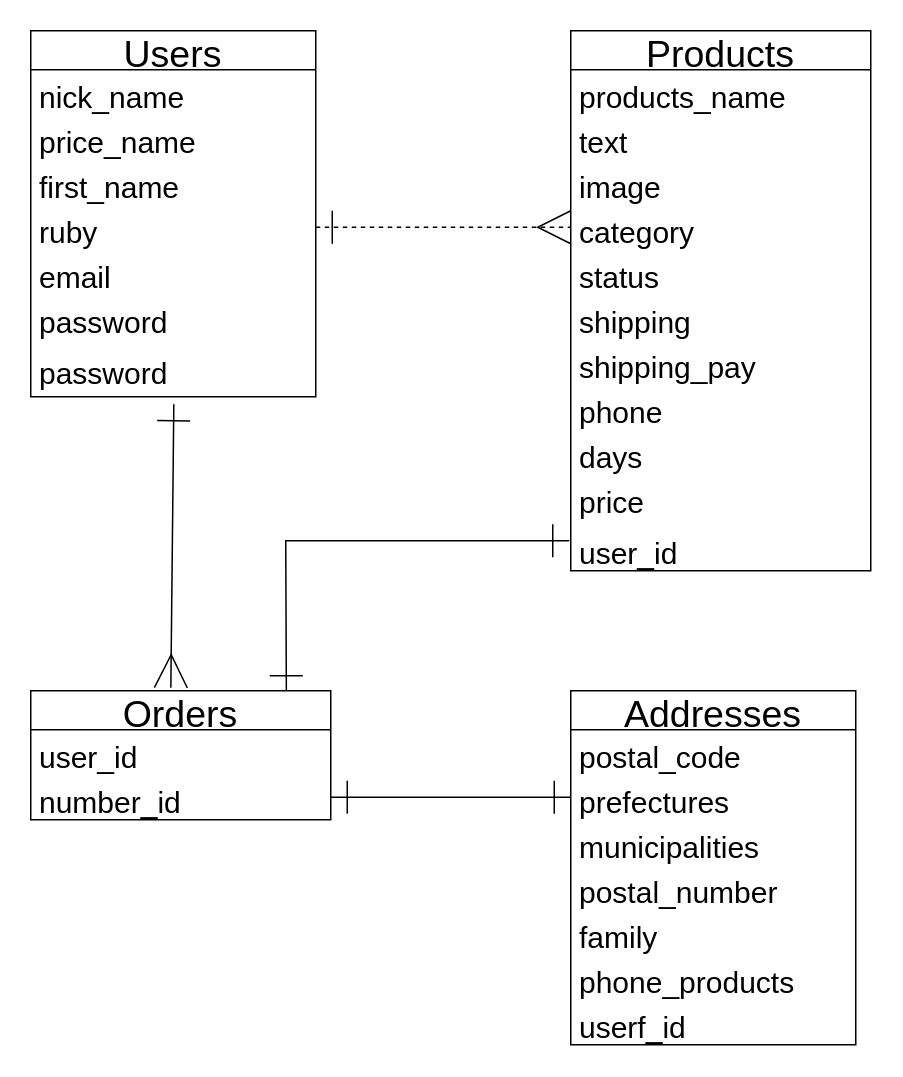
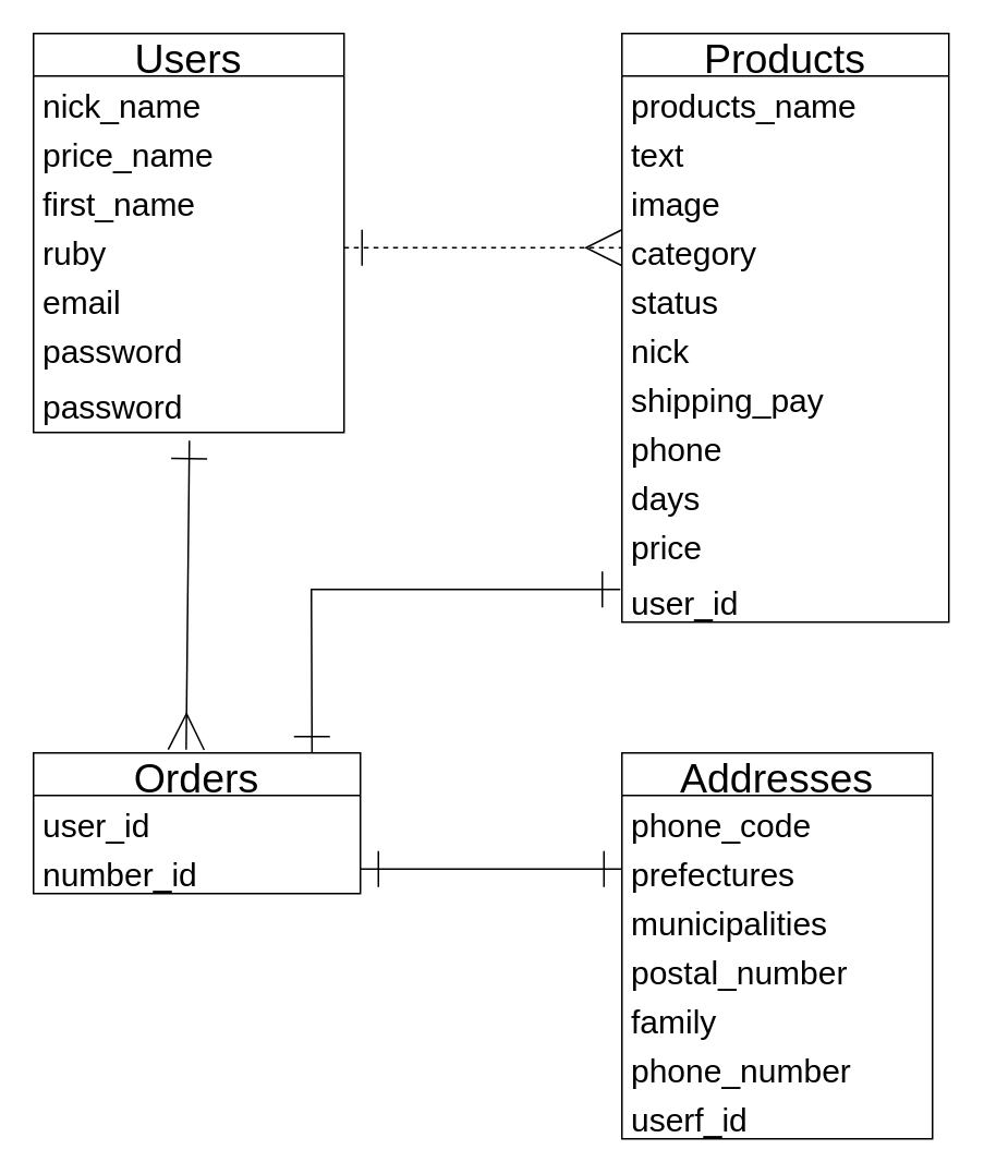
  <mxCell id="0" />
  <mxCell id="1" parent="0" />
  <mxCell id="2" value="Users" style="swimlane;fontStyle=0;childLayout=stackLayout;horizontal=1;startSize=26;horizontalStack=0;resizeParent=1;resizeParentMax=0;resizeLast=0;collapsible=1;marginBottom=0;align=center;fontSize=25;" parent="1" vertex="1"><mxGeometry x="20" y="20" width="190" height="244" as="geometry"><mxRectangle x="40" y="160" width="50" height="26" as="alternateBounds" /></mxGeometry></mxCell>
  <mxCell id="3" value="nick_name" style="text;strokeColor=none;fillColor=none;spacingLeft=4;spacingRight=4;overflow=hidden;rotatable=0;points=[[0,0.5],[1,0.5]];portConstraint=eastwest;fontSize=20;" parent="2" vertex="1"><mxGeometry y="26" width="190" height="30" as="geometry" /></mxCell>
  <mxCell id="4" value="price_name" style="text;strokeColor=none;fillColor=none;spacingLeft=4;spacingRight=4;overflow=hidden;rotatable=0;points=[[0,0.5],[1,0.5]];portConstraint=eastwest;fontSize=20;" parent="2" vertex="1"><mxGeometry y="56" width="190" height="30" as="geometry" /></mxCell>
  <mxCell id="5" value="first_name" style="text;strokeColor=none;fillColor=none;spacingLeft=4;spacingRight=4;overflow=hidden;rotatable=0;points=[[0,0.5],[1,0.5]];portConstraint=eastwest;fontSize=20;" parent="2" vertex="1"><mxGeometry y="86" width="190" height="30" as="geometry" /></mxCell>
  <mxCell id="6" value="ruby&#10;" style="text;strokeColor=none;fillColor=none;spacingLeft=4;spacingRight=4;overflow=hidden;rotatable=0;points=[[0,0.5],[1,0.5]];portConstraint=eastwest;fontSize=20;" parent="2" vertex="1"><mxGeometry y="116" width="190" height="30" as="geometry" /></mxCell>
  <mxCell id="7" value="email" style="text;strokeColor=none;fillColor=none;spacingLeft=4;spacingRight=4;overflow=hidden;rotatable=0;points=[[0,0.5],[1,0.5]];portConstraint=eastwest;fontSize=20;" parent="2" vertex="1"><mxGeometry y="146" width="190" height="30" as="geometry" /></mxCell>
  <mxCell id="8" value="password" style="text;strokeColor=none;fillColor=none;spacingLeft=4;spacingRight=4;overflow=hidden;rotatable=0;points=[[0,0.5],[1,0.5]];portConstraint=eastwest;fontSize=20;" parent="2" vertex="1"><mxGeometry y="176" width="190" height="34" as="geometry" /></mxCell>
  <mxCell id="9" value="password" style="text;strokeColor=none;fillColor=none;spacingLeft=4;spacingRight=4;overflow=hidden;rotatable=0;points=[[0,0.5],[1,0.5]];portConstraint=eastwest;fontSize=20;" parent="2" vertex="1"><mxGeometry y="210" width="190" height="34" as="geometry" /></mxCell>
  <mxCell id="10" style="edgeStyle=none;rounded=0;orthogonalLoop=1;jettySize=auto;html=1;entryX=0.852;entryY=0.012;entryDx=0;entryDy=0;startArrow=ERone;startFill=0;startSize=20;sourcePerimeterSpacing=0;endArrow=ERone;endFill=0;endSize=20;targetPerimeterSpacing=6;strokeWidth=1;fontSize=25;entryPerimeter=0;" parent="1" target="32" edge="1"><mxGeometry relative="1" as="geometry"><mxPoint x="379" y="360" as="sourcePoint" /><Array as="points"><mxPoint x="340" y="360" /><mxPoint x="190" y="360" /></Array></mxGeometry></mxCell>
  <mxCell id="11" value="Products" style="swimlane;fontStyle=0;childLayout=stackLayout;horizontal=1;startSize=26;horizontalStack=0;resizeParent=1;resizeParentMax=0;resizeLast=0;collapsible=1;marginBottom=0;align=center;fontSize=25;" parent="1" vertex="1"><mxGeometry x="380" y="20" width="200" height="360" as="geometry"><mxRectangle x="40" y="160" width="50" height="26" as="alternateBounds" /></mxGeometry></mxCell>
  <mxCell id="12" value="products_name" style="text;strokeColor=none;fillColor=none;spacingLeft=4;spacingRight=4;overflow=hidden;rotatable=0;points=[[0,0.5],[1,0.5]];portConstraint=eastwest;fontSize=20;" parent="11" vertex="1"><mxGeometry y="26" width="200" height="30" as="geometry" /></mxCell>
  <mxCell id="13" value="text" style="text;strokeColor=none;fillColor=none;spacingLeft=4;spacingRight=4;overflow=hidden;rotatable=0;points=[[0,0.5],[1,0.5]];portConstraint=eastwest;fontSize=20;" parent="11" vertex="1"><mxGeometry y="56" width="200" height="30" as="geometry" /></mxCell>
  <mxCell id="14" value="image" style="text;strokeColor=none;fillColor=none;spacingLeft=4;spacingRight=4;overflow=hidden;rotatable=0;points=[[0,0.5],[1,0.5]];portConstraint=eastwest;fontSize=20;" parent="11" vertex="1"><mxGeometry y="86" width="200" height="30" as="geometry" /></mxCell>
  <mxCell id="15" value="category" style="text;strokeColor=none;fillColor=none;spacingLeft=4;spacingRight=4;overflow=hidden;rotatable=0;points=[[0,0.5],[1,0.5]];portConstraint=eastwest;fontSize=20;" parent="11" vertex="1"><mxGeometry y="116" width="200" height="30" as="geometry" /></mxCell>
  <mxCell id="16" value="status" style="text;strokeColor=none;fillColor=none;spacingLeft=4;spacingRight=4;overflow=hidden;rotatable=0;points=[[0,0.5],[1,0.5]];portConstraint=eastwest;fontSize=20;" parent="11" vertex="1"><mxGeometry y="146" width="200" height="30" as="geometry" /></mxCell>
- <mxCell id="17" value="shipping" style="text;strokeColor=none;fillColor=none;spacingLeft=4;spacingRight=4;overflow=hidden;rotatable=0;points=[[0,0.5],[1,0.5]];portConstraint=eastwest;fontSize=20;" parent="11" vertex="1"><mxGeometry y="176" width="200" height="30" as="geometry" /></mxCell>
+ <mxCell id="17" value="nick" style="text;strokeColor=none;fillColor=none;spacingLeft=4;spacingRight=4;overflow=hidden;rotatable=0;points=[[0,0.5],[1,0.5]];portConstraint=eastwest;fontSize=20;" parent="11" vertex="1"><mxGeometry y="176" width="200" height="30" as="geometry" /></mxCell>
  <mxCell id="18" value="shipping_pay" style="text;strokeColor=none;fillColor=none;spacingLeft=4;spacingRight=4;overflow=hidden;rotatable=0;points=[[0,0.5],[1,0.5]];portConstraint=eastwest;fontSize=20;" parent="11" vertex="1"><mxGeometry y="206" width="200" height="30" as="geometry" /></mxCell>
  <mxCell id="19" value="phone" style="text;strokeColor=none;fillColor=none;spacingLeft=4;spacingRight=4;overflow=hidden;rotatable=0;points=[[0,0.5],[1,0.5]];portConstraint=eastwest;fontSize=20;" parent="11" vertex="1"><mxGeometry y="236" width="200" height="30" as="geometry" /></mxCell>
  <mxCell id="20" value="days" style="text;strokeColor=none;fillColor=none;spacingLeft=4;spacingRight=4;overflow=hidden;rotatable=0;points=[[0,0.5],[1,0.5]];portConstraint=eastwest;fontSize=20;" parent="11" vertex="1"><mxGeometry y="266" width="200" height="30" as="geometry" /></mxCell>
  <mxCell id="21" value="price" style="text;strokeColor=none;fillColor=none;spacingLeft=4;spacingRight=4;overflow=hidden;rotatable=0;points=[[0,0.5],[1,0.5]];portConstraint=eastwest;fontSize=20;" parent="11" vertex="1"><mxGeometry y="296" width="200" height="34" as="geometry" /></mxCell>
  <mxCell id="22" value="user_id" style="text;strokeColor=none;fillColor=none;spacingLeft=4;spacingRight=4;overflow=hidden;rotatable=0;points=[[0,0.5],[1,0.5]];portConstraint=eastwest;fontSize=20;" parent="11" vertex="1"><mxGeometry y="330" width="200" height="30" as="geometry" /></mxCell>
  <mxCell id="23" value="Addresses" style="swimlane;fontStyle=0;childLayout=stackLayout;horizontal=1;startSize=26;horizontalStack=0;resizeParent=1;resizeParentMax=0;resizeLast=0;collapsible=1;marginBottom=0;align=center;fontSize=25;" parent="1" vertex="1"><mxGeometry x="380" y="460" width="190" height="236" as="geometry"><mxRectangle x="40" y="160" width="50" height="26" as="alternateBounds" /></mxGeometry></mxCell>
- <mxCell id="24" value="postal_code" style="text;strokeColor=none;fillColor=none;spacingLeft=4;spacingRight=4;overflow=hidden;rotatable=0;points=[[0,0.5],[1,0.5]];portConstraint=eastwest;fontSize=20;" parent="23" vertex="1"><mxGeometry y="26" width="190" height="30" as="geometry" /></mxCell>
+ <mxCell id="24" value="phone_code" style="text;strokeColor=none;fillColor=none;spacingLeft=4;spacingRight=4;overflow=hidden;rotatable=0;points=[[0,0.5],[1,0.5]];portConstraint=eastwest;fontSize=20;" parent="23" vertex="1"><mxGeometry y="26" width="190" height="30" as="geometry" /></mxCell>
  <mxCell id="25" value="prefectures" style="text;strokeColor=none;fillColor=none;spacingLeft=4;spacingRight=4;overflow=hidden;rotatable=0;points=[[0,0.5],[1,0.5]];portConstraint=eastwest;fontSize=20;" parent="23" vertex="1"><mxGeometry y="56" width="190" height="30" as="geometry" /></mxCell>
  <mxCell id="26" value="municipalities" style="text;strokeColor=none;fillColor=none;spacingLeft=4;spacingRight=4;overflow=hidden;rotatable=0;points=[[0,0.5],[1,0.5]];portConstraint=eastwest;fontSize=20;" parent="23" vertex="1"><mxGeometry y="86" width="190" height="30" as="geometry" /></mxCell>
  <mxCell id="27" value="postal_number" style="text;strokeColor=none;fillColor=none;spacingLeft=4;spacingRight=4;overflow=hidden;rotatable=0;points=[[0,0.5],[1,0.5]];portConstraint=eastwest;fontSize=20;" parent="23" vertex="1"><mxGeometry y="116" width="190" height="30" as="geometry" /></mxCell>
  <mxCell id="28" value="family" style="text;strokeColor=none;fillColor=none;spacingLeft=4;spacingRight=4;overflow=hidden;rotatable=0;points=[[0,0.5],[1,0.5]];portConstraint=eastwest;fontSize=20;" parent="23" vertex="1"><mxGeometry y="146" width="190" height="30" as="geometry" /></mxCell>
- <mxCell id="29" value="phone_products" style="text;strokeColor=none;fillColor=none;spacingLeft=4;spacingRight=4;overflow=hidden;rotatable=0;points=[[0,0.5],[1,0.5]];portConstraint=eastwest;fontSize=20;" parent="23" vertex="1"><mxGeometry y="176" width="190" height="30" as="geometry" /></mxCell>
+ <mxCell id="29" value="phone_number" style="text;strokeColor=none;fillColor=none;spacingLeft=4;spacingRight=4;overflow=hidden;rotatable=0;points=[[0,0.5],[1,0.5]];portConstraint=eastwest;fontSize=20;" parent="23" vertex="1"><mxGeometry y="176" width="190" height="30" as="geometry" /></mxCell>
  <mxCell id="30" value="userf_id" style="text;strokeColor=none;fillColor=none;spacingLeft=4;spacingRight=4;overflow=hidden;rotatable=0;points=[[0,0.5],[1,0.5]];portConstraint=eastwest;fontSize=20;" parent="23" vertex="1"><mxGeometry y="206" width="190" height="30" as="geometry" /></mxCell>
  <mxCell id="31" style="edgeStyle=none;rounded=0;orthogonalLoop=1;jettySize=auto;html=1;exitX=1;exitY=0.5;exitDx=0;exitDy=0;entryX=0;entryY=0.5;entryDx=0;entryDy=0;endArrow=ERmany;endFill=0;fontSize=25;endSize=20;startArrow=ERone;startFill=0;targetPerimeterSpacing=0;sourcePerimeterSpacing=0;startSize=20;dashed=1;" parent="1" source="6" target="15" edge="1"><mxGeometry relative="1" as="geometry" /></mxCell>
  <mxCell id="32" value="Orders" style="swimlane;fontStyle=0;childLayout=stackLayout;horizontal=1;startSize=26;horizontalStack=0;resizeParent=1;resizeParentMax=0;resizeLast=0;collapsible=1;marginBottom=0;align=center;fontSize=25;" parent="1" vertex="1"><mxGeometry x="20" y="460" width="200" height="86" as="geometry"><mxRectangle x="40" y="160" width="50" height="26" as="alternateBounds" /></mxGeometry></mxCell>
  <mxCell id="33" value="user_id" style="text;strokeColor=none;fillColor=none;spacingLeft=4;spacingRight=4;overflow=hidden;rotatable=0;points=[[0,0.5],[1,0.5]];portConstraint=eastwest;fontSize=20;" parent="32" vertex="1"><mxGeometry y="26" width="200" height="30" as="geometry" /></mxCell>
  <mxCell id="34" value="number_id" style="text;strokeColor=none;fillColor=none;spacingLeft=4;spacingRight=4;overflow=hidden;rotatable=0;points=[[0,0.5],[1,0.5]];portConstraint=eastwest;fontSize=20;" parent="32" vertex="1"><mxGeometry y="56" width="200" height="30" as="geometry" /></mxCell>
  <mxCell id="35" style="edgeStyle=none;rounded=0;orthogonalLoop=1;jettySize=auto;html=1;entryX=1;entryY=0.5;entryDx=0;entryDy=0;startArrow=ERone;startFill=0;startSize=20;sourcePerimeterSpacing=0;endArrow=ERone;endFill=0;endSize=20;targetPerimeterSpacing=6;strokeWidth=1;fontSize=25;" parent="1" target="34" edge="1"><mxGeometry relative="1" as="geometry"><mxPoint x="380" y="531" as="sourcePoint" /></mxGeometry></mxCell>
  <mxCell id="36" style="edgeStyle=none;rounded=0;orthogonalLoop=1;jettySize=auto;html=1;exitX=0.502;exitY=1.147;exitDx=0;exitDy=0;entryX=0.467;entryY=-0.023;entryDx=0;entryDy=0;startArrow=ERone;startFill=0;startSize=20;sourcePerimeterSpacing=0;endArrow=ERmany;endFill=0;endSize=20;targetPerimeterSpacing=6;strokeWidth=1;fontSize=25;exitPerimeter=0;entryPerimeter=0;" parent="1" source="9" target="32" edge="1"><mxGeometry relative="1" as="geometry" /></mxCell>
